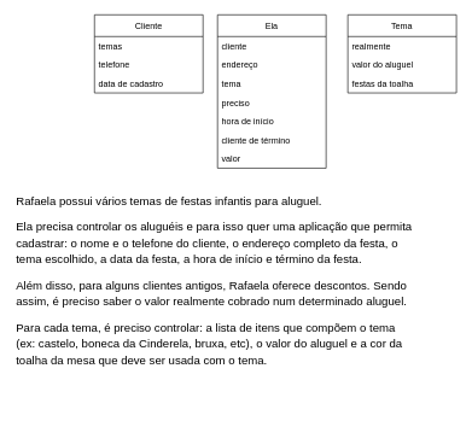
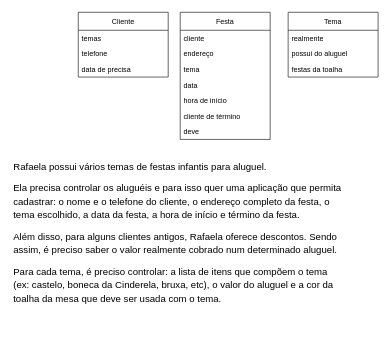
  <mxCell id="0" />
  <mxCell id="1" parent="0" />
  <mxCell id="2" value="Cliente" style="swimlane;fontStyle=0;childLayout=stackLayout;horizontal=1;startSize=30;fillColor=none;horizontalStack=0;resizeParent=1;resizeParentMax=0;resizeLast=0;collapsible=1;marginBottom=0;" vertex="1" parent="1"><mxGeometry x="130" y="20" width="150" height="108" as="geometry" /></mxCell>
  <mxCell id="3" value="temas " style="text;strokeColor=none;fillColor=none;align=left;verticalAlign=top;spacingLeft=4;spacingRight=4;overflow=hidden;rotatable=0;points=[[0,0.5],[1,0.5]];portConstraint=eastwest;" vertex="1" parent="2"><mxGeometry y="30" width="150" height="26" as="geometry" /></mxCell>
  <mxCell id="4" value="telefone " style="text;strokeColor=none;fillColor=none;align=left;verticalAlign=top;spacingLeft=4;spacingRight=4;overflow=hidden;rotatable=0;points=[[0,0.5],[1,0.5]];portConstraint=eastwest;" vertex="1" parent="2"><mxGeometry y="56" width="150" height="26" as="geometry" /></mxCell>
- <mxCell id="5" value="data de cadastro" style="text;strokeColor=none;fillColor=none;align=left;verticalAlign=top;spacingLeft=4;spacingRight=4;overflow=hidden;rotatable=0;points=[[0,0.5],[1,0.5]];portConstraint=eastwest;" vertex="1" parent="2"><mxGeometry y="82" width="150" height="26" as="geometry" /></mxCell>
- <mxCell id="6" value="Ela" style="swimlane;fontStyle=0;childLayout=stackLayout;horizontal=1;startSize=30;fillColor=none;horizontalStack=0;resizeParent=1;resizeParentMax=0;resizeLast=0;collapsible=1;marginBottom=0;" vertex="1" parent="1"><mxGeometry x="300" y="20" width="150" height="212" as="geometry" /></mxCell>
+ <mxCell id="5" value="data de precisa" style="text;strokeColor=none;fillColor=none;align=left;verticalAlign=top;spacingLeft=4;spacingRight=4;overflow=hidden;rotatable=0;points=[[0,0.5],[1,0.5]];portConstraint=eastwest;" vertex="1" parent="2"><mxGeometry y="82" width="150" height="26" as="geometry" /></mxCell>
+ <mxCell id="6" value="Festa" style="swimlane;fontStyle=0;childLayout=stackLayout;horizontal=1;startSize=30;fillColor=none;horizontalStack=0;resizeParent=1;resizeParentMax=0;resizeLast=0;collapsible=1;marginBottom=0;" vertex="1" parent="1"><mxGeometry x="300" y="20" width="150" height="212" as="geometry" /></mxCell>
  <mxCell id="7" value="cliente" style="text;strokeColor=none;fillColor=none;align=left;verticalAlign=top;spacingLeft=4;spacingRight=4;overflow=hidden;rotatable=0;points=[[0,0.5],[1,0.5]];portConstraint=eastwest;" vertex="1" parent="6"><mxGeometry y="30" width="150" height="26" as="geometry" /></mxCell>
  <mxCell id="8" value="endereço " style="text;strokeColor=none;fillColor=none;align=left;verticalAlign=top;spacingLeft=4;spacingRight=4;overflow=hidden;rotatable=0;points=[[0,0.5],[1,0.5]];portConstraint=eastwest;" vertex="1" parent="6"><mxGeometry y="56" width="150" height="26" as="geometry" /></mxCell>
  <mxCell id="9" value="tema " style="text;strokeColor=none;fillColor=none;align=left;verticalAlign=top;spacingLeft=4;spacingRight=4;overflow=hidden;rotatable=0;points=[[0,0.5],[1,0.5]];portConstraint=eastwest;" vertex="1" parent="6"><mxGeometry y="82" width="150" height="26" as="geometry" /></mxCell>
- <mxCell id="10" value="preciso" style="text;strokeColor=none;fillColor=none;align=left;verticalAlign=top;spacingLeft=4;spacingRight=4;overflow=hidden;rotatable=0;points=[[0,0.5],[1,0.5]];portConstraint=eastwest;" vertex="1" parent="6"><mxGeometry y="108" width="150" height="26" as="geometry" /></mxCell>
+ <mxCell id="10" value="data" style="text;strokeColor=none;fillColor=none;align=left;verticalAlign=top;spacingLeft=4;spacingRight=4;overflow=hidden;rotatable=0;points=[[0,0.5],[1,0.5]];portConstraint=eastwest;" vertex="1" parent="6"><mxGeometry y="108" width="150" height="26" as="geometry" /></mxCell>
  <mxCell id="11" value="hora de início" style="text;strokeColor=none;fillColor=none;align=left;verticalAlign=top;spacingLeft=4;spacingRight=4;overflow=hidden;rotatable=0;points=[[0,0.5],[1,0.5]];portConstraint=eastwest;" vertex="1" parent="6"><mxGeometry y="134" width="150" height="26" as="geometry" /></mxCell>
  <mxCell id="12" value="cliente de término" style="text;strokeColor=none;fillColor=none;align=left;verticalAlign=top;spacingLeft=4;spacingRight=4;overflow=hidden;rotatable=0;points=[[0,0.5],[1,0.5]];portConstraint=eastwest;" vertex="1" parent="6"><mxGeometry y="160" width="150" height="26" as="geometry" /></mxCell>
- <mxCell id="13" value="valor" style="text;strokeColor=none;fillColor=none;align=left;verticalAlign=top;spacingLeft=4;spacingRight=4;overflow=hidden;rotatable=0;points=[[0,0.5],[1,0.5]];portConstraint=eastwest;" vertex="1" parent="6"><mxGeometry y="186" width="150" height="26" as="geometry" /></mxCell>
+ <mxCell id="13" value="deve" style="text;strokeColor=none;fillColor=none;align=left;verticalAlign=top;spacingLeft=4;spacingRight=4;overflow=hidden;rotatable=0;points=[[0,0.5],[1,0.5]];portConstraint=eastwest;" vertex="1" parent="6"><mxGeometry y="186" width="150" height="26" as="geometry" /></mxCell>
  <mxCell id="14" value="Tema" style="swimlane;fontStyle=0;childLayout=stackLayout;horizontal=1;startSize=30;fillColor=none;horizontalStack=0;resizeParent=1;resizeParentMax=0;resizeLast=0;collapsible=1;marginBottom=0;" vertex="1" parent="1"><mxGeometry x="480" y="20" width="150" height="108" as="geometry" /></mxCell>
  <mxCell id="15" value="realmente" style="text;strokeColor=none;fillColor=none;align=left;verticalAlign=top;spacingLeft=4;spacingRight=4;overflow=hidden;rotatable=0;points=[[0,0.5],[1,0.5]];portConstraint=eastwest;" vertex="1" parent="14"><mxGeometry y="30" width="150" height="26" as="geometry" /></mxCell>
- <mxCell id="16" value="valor do aluguel" style="text;strokeColor=none;fillColor=none;align=left;verticalAlign=top;spacingLeft=4;spacingRight=4;overflow=hidden;rotatable=0;points=[[0,0.5],[1,0.5]];portConstraint=eastwest;" vertex="1" parent="14"><mxGeometry y="56" width="150" height="26" as="geometry" /></mxCell>
+ <mxCell id="16" value="possui do aluguel" style="text;strokeColor=none;fillColor=none;align=left;verticalAlign=top;spacingLeft=4;spacingRight=4;overflow=hidden;rotatable=0;points=[[0,0.5],[1,0.5]];portConstraint=eastwest;" vertex="1" parent="14"><mxGeometry y="56" width="150" height="26" as="geometry" /></mxCell>
  <mxCell id="17" value="festas da toalha" style="text;strokeColor=none;fillColor=none;align=left;verticalAlign=top;spacingLeft=4;spacingRight=4;overflow=hidden;rotatable=0;points=[[0,0.5],[1,0.5]];portConstraint=eastwest;" vertex="1" parent="14"><mxGeometry y="82" width="150" height="26" as="geometry" /></mxCell>
  <mxCell id="18" value="&lt;p dir=&quot;ltr&quot; style=&quot;line-height: 1.38 ; margin-top: 0pt ; margin-bottom: 0pt&quot; id=&quot;docs-internal-guid-78b2b0b2-7fff-cb36-d0be-7c26fcb4f318&quot;&gt;&lt;span style=&quot;font-size: 12pt; font-family: &amp;quot;arial&amp;quot;; color: rgb(0, 0, 0); background-color: transparent; font-weight: 400; font-style: normal; font-variant: normal; text-decoration: none; vertical-align: baseline;&quot;&gt;Rafaela possui vários temas de festas infantis para aluguel.&lt;/span&gt;&lt;/p&gt;&lt;br&gt;&lt;p dir=&quot;ltr&quot; style=&quot;line-height: 1.38 ; margin-top: 0pt ; margin-bottom: 0pt&quot;&gt;&lt;span style=&quot;font-size: 12pt; font-family: &amp;quot;arial&amp;quot;; color: rgb(0, 0, 0); background-color: transparent; font-weight: 400; font-style: normal; font-variant: normal; text-decoration: none; vertical-align: baseline;&quot;&gt;Ela precisa controlar os aluguéis e para isso quer uma aplicação que permita cadastrar: o nome e o telefone do cliente, o endereço completo da festa, o tema escolhido, a data da festa, a hora de início e término da festa.&lt;/span&gt;&lt;/p&gt;&lt;br&gt;&lt;p dir=&quot;ltr&quot; style=&quot;line-height: 1.38 ; margin-top: 0pt ; margin-bottom: 0pt&quot;&gt;&lt;span style=&quot;font-size: 12pt; font-family: &amp;quot;arial&amp;quot;; color: rgb(0, 0, 0); background-color: transparent; font-weight: 400; font-style: normal; font-variant: normal; text-decoration: none; vertical-align: baseline;&quot;&gt;Além disso, para alguns clientes antigos, Rafaela oferece descontos. Sendo assim, é preciso saber o valor realmente cobrado num determinado aluguel.&lt;/span&gt;&lt;/p&gt;&lt;br&gt;&lt;p dir=&quot;ltr&quot; style=&quot;line-height: 1.38 ; margin-top: 0pt ; margin-bottom: 0pt&quot;&gt;&lt;span style=&quot;font-size: 12pt; font-family: &amp;quot;arial&amp;quot;; color: rgb(0, 0, 0); background-color: transparent; font-weight: 400; font-style: normal; font-variant: normal; text-decoration: none; vertical-align: baseline;&quot;&gt;Para cada tema, é preciso controlar: a lista de itens que compõem o tema (ex: castelo, boneca da Cinderela, bruxa, etc), o valor do aluguel e a cor da toalha da mesa que deve ser usada com o tema.&lt;/span&gt;&lt;/p&gt;" style="text;whiteSpace=wrap;html=1;" vertex="1" parent="1"><mxGeometry x="20" y="260" width="550" height="300" as="geometry" /></mxCell>
